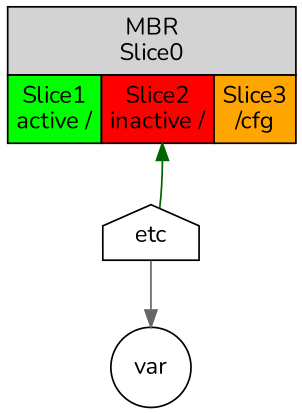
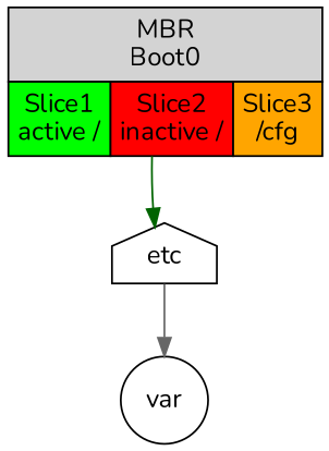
  digraph {
    fontname=Nunito
    node [fontname=Nunito]
    edge [fontname=Nunito]
-   n1 [label=< 	<TABLE BORDER="0" CELLBORDER="1" CELLSPACING="0" CELLPADDING="4"> 		<TR> 			<TD COLSPAN="6" BGCOLOR="lightgrey">MBR<BR/>Slice0</TD> 		</TR> 		<TR> 			<TD ROWSPAN="2" BGCOLOR="green">Slice1<BR/>active /</TD> 			<TD ROWSPAN="2" BGCOLOR="red">Slice2<BR/>inactive /</TD> 			<TD ROWSPAN="2" BGCOLOR="orange">Slice3<BR/>/cfg</TD> 		</TR> 	</TABLE>> margin=0 shape=none]
+   n1 [label=< 	<TABLE BORDER="0" CELLBORDER="1" CELLSPACING="0" CELLPADDING="4"> 		<TR> 			<TD COLSPAN="6" BGCOLOR="lightgrey">MBR<BR/>Boot0</TD> 		</TR> 		<TR> 			<TD ROWSPAN="2" BGCOLOR="green">Slice1<BR/>active /</TD> 			<TD ROWSPAN="2" BGCOLOR="red">Slice2<BR/>inactive /</TD> 			<TD ROWSPAN="2" BGCOLOR="orange">Slice3<BR/>/cfg</TD> 		</TR> 	</TABLE>> margin=0 shape=none]
    etc [shape=house]
    var [shape=circle]
-   etc -> n1 [color=darkgreen]
+   n1 -> etc [color=darkgreen]
    etc -> var [color=gray40]
  }
